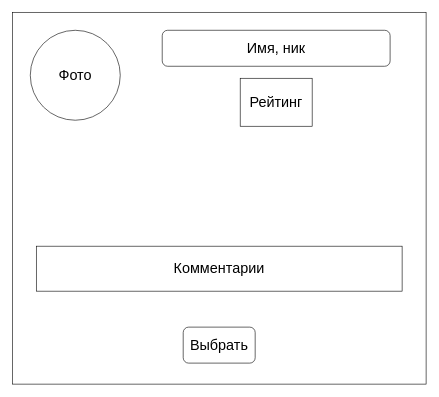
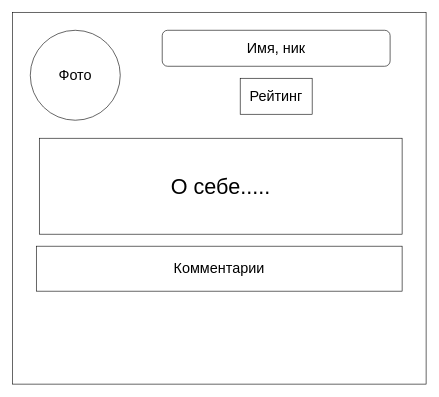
  <mxCell id="0" />
  <mxCell id="1" parent="0" />
  <mxCell id="2" value="" style="rounded=0;whiteSpace=wrap;html=1;strokeColor=#000000;fillColor=#FFFFFF;" vertex="1" parent="1"><mxGeometry x="20" y="20" width="690" height="620" as="geometry" /></mxCell>
  <mxCell id="3" value="&lt;font style=&quot;font-size: 24px&quot;&gt;Фото&lt;/font&gt;" style="ellipse;whiteSpace=wrap;html=1;aspect=fixed;strokeColor=#000000;fillColor=#FFFFFF;" vertex="1" parent="1"><mxGeometry x="50" y="50" width="150" height="150" as="geometry" /></mxCell>
  <mxCell id="4" value="&lt;font style=&quot;font-size: 24px&quot;&gt;Имя, ник&lt;/font&gt;" style="rounded=1;whiteSpace=wrap;html=1;strokeColor=#000000;fillColor=#FFFFFF;" vertex="1" parent="1"><mxGeometry x="270" y="50" width="380" height="60" as="geometry" /></mxCell>
- <mxCell id="5" value="&lt;font style=&quot;font-size: 24px&quot;&gt;Рейтинг&lt;/font&gt;" style="rounded=0;whiteSpace=wrap;html=1;strokeColor=#000000;fillColor=#FFFFFF;" vertex="1" parent="1"><mxGeometry x="400" y="130" width="120" height="80" as="geometry" /></mxCell>
+ <mxCell id="5" value="&lt;font style=&quot;font-size: 24px&quot;&gt;Рейтинг&lt;/font&gt;" style="rounded=0;whiteSpace=wrap;html=1;strokeColor=#000000;fillColor=#FFFFFF;" vertex="1" parent="1"><mxGeometry x="400" y="130" width="120" height="60" as="geometry" /></mxCell>
+ <mxCell id="6" value="&lt;font style=&quot;font-size: 36px&quot;&gt;О себе.....&lt;/font&gt;" style="rounded=0;whiteSpace=wrap;html=1;strokeColor=#000000;fillColor=#FFFFFF;" vertex="1" parent="1"><mxGeometry x="65" y="230" width="605" height="160" as="geometry" /></mxCell>
  <mxCell id="7" value="&lt;font style=&quot;font-size: 24px&quot;&gt;Комментарии&lt;/font&gt;" style="rounded=0;whiteSpace=wrap;html=1;strokeColor=#000000;fillColor=#FFFFFF;" vertex="1" parent="1"><mxGeometry x="60" y="410" width="610" height="75" as="geometry" /></mxCell>
- <mxCell id="8" value="&lt;font style=&quot;font-size: 24px&quot;&gt;Выбрать&lt;/font&gt;" style="rounded=1;whiteSpace=wrap;html=1;strokeColor=#000000;fillColor=#FFFFFF;" vertex="1" parent="1"><mxGeometry x="305" y="545" width="120" height="60" as="geometry" /></mxCell>
